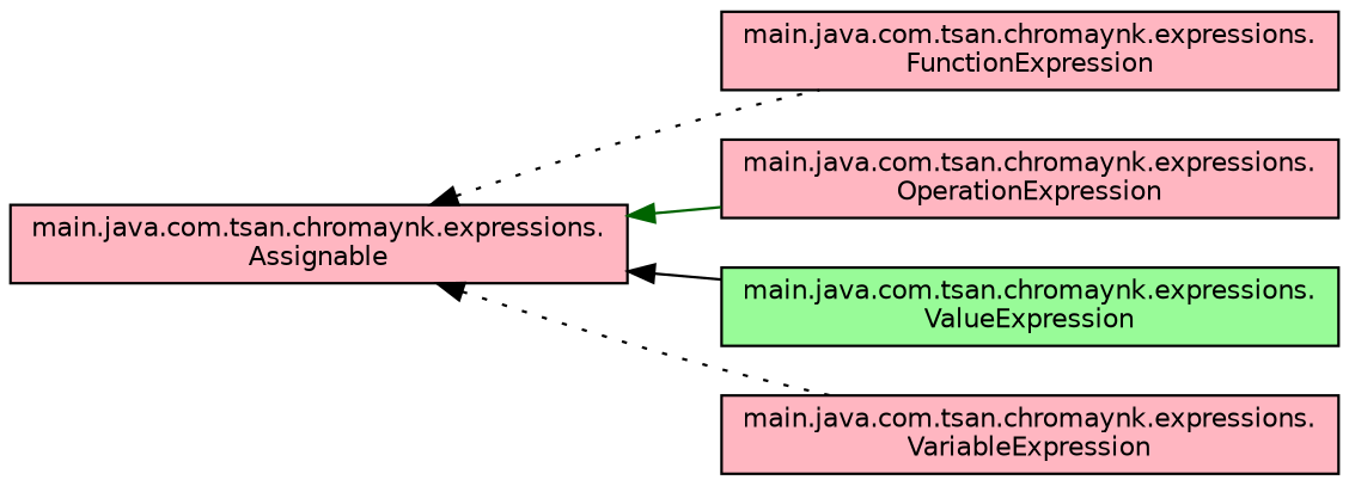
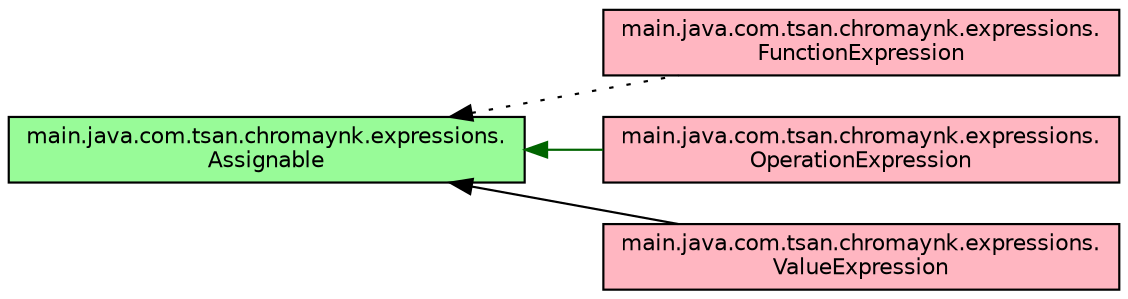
  digraph {
    rankdir=LR
    node [color=black fillcolor=lightpink fontname=Helvetica fontsize=10 shape=record style=filled]
    edge [color=black dir=back fontname=Helvetica fontsize=10 labelfontname=Helvetica labelfontsize=10 style=dotted]
-   n1 [fontcolor=black height=0.2 label="main.java.com.tsan.chromaynk.expressions.\lAssignable" width=0.4]
+   n1 [fillcolor=palegreen fontcolor=black height=0.2 label="main.java.com.tsan.chromaynk.expressions.\lAssignable" width=0.4]
    n2 [height=0.2 label="main.java.com.tsan.chromaynk.expressions.\lFunctionExpression" width=0.4]
    n3 [height=0.2 label="main.java.com.tsan.chromaynk.expressions.\lOperationExpression" width=0.4]
-   n4 [fillcolor=palegreen height=0.2 label="main.java.com.tsan.chromaynk.expressions.\lValueExpression" width=0.4]
-   n5 [height=0.2 label="main.java.com.tsan.chromaynk.expressions.\lVariableExpression" width=0.4]
+   n4 [height=0.2 label="main.java.com.tsan.chromaynk.expressions.\lValueExpression" width=0.4]
    n1 -> n2
    n1 -> n3 [color=darkgreen style=solid]
    n1 -> n4 [style=solid]
-   n1 -> n5
  }
